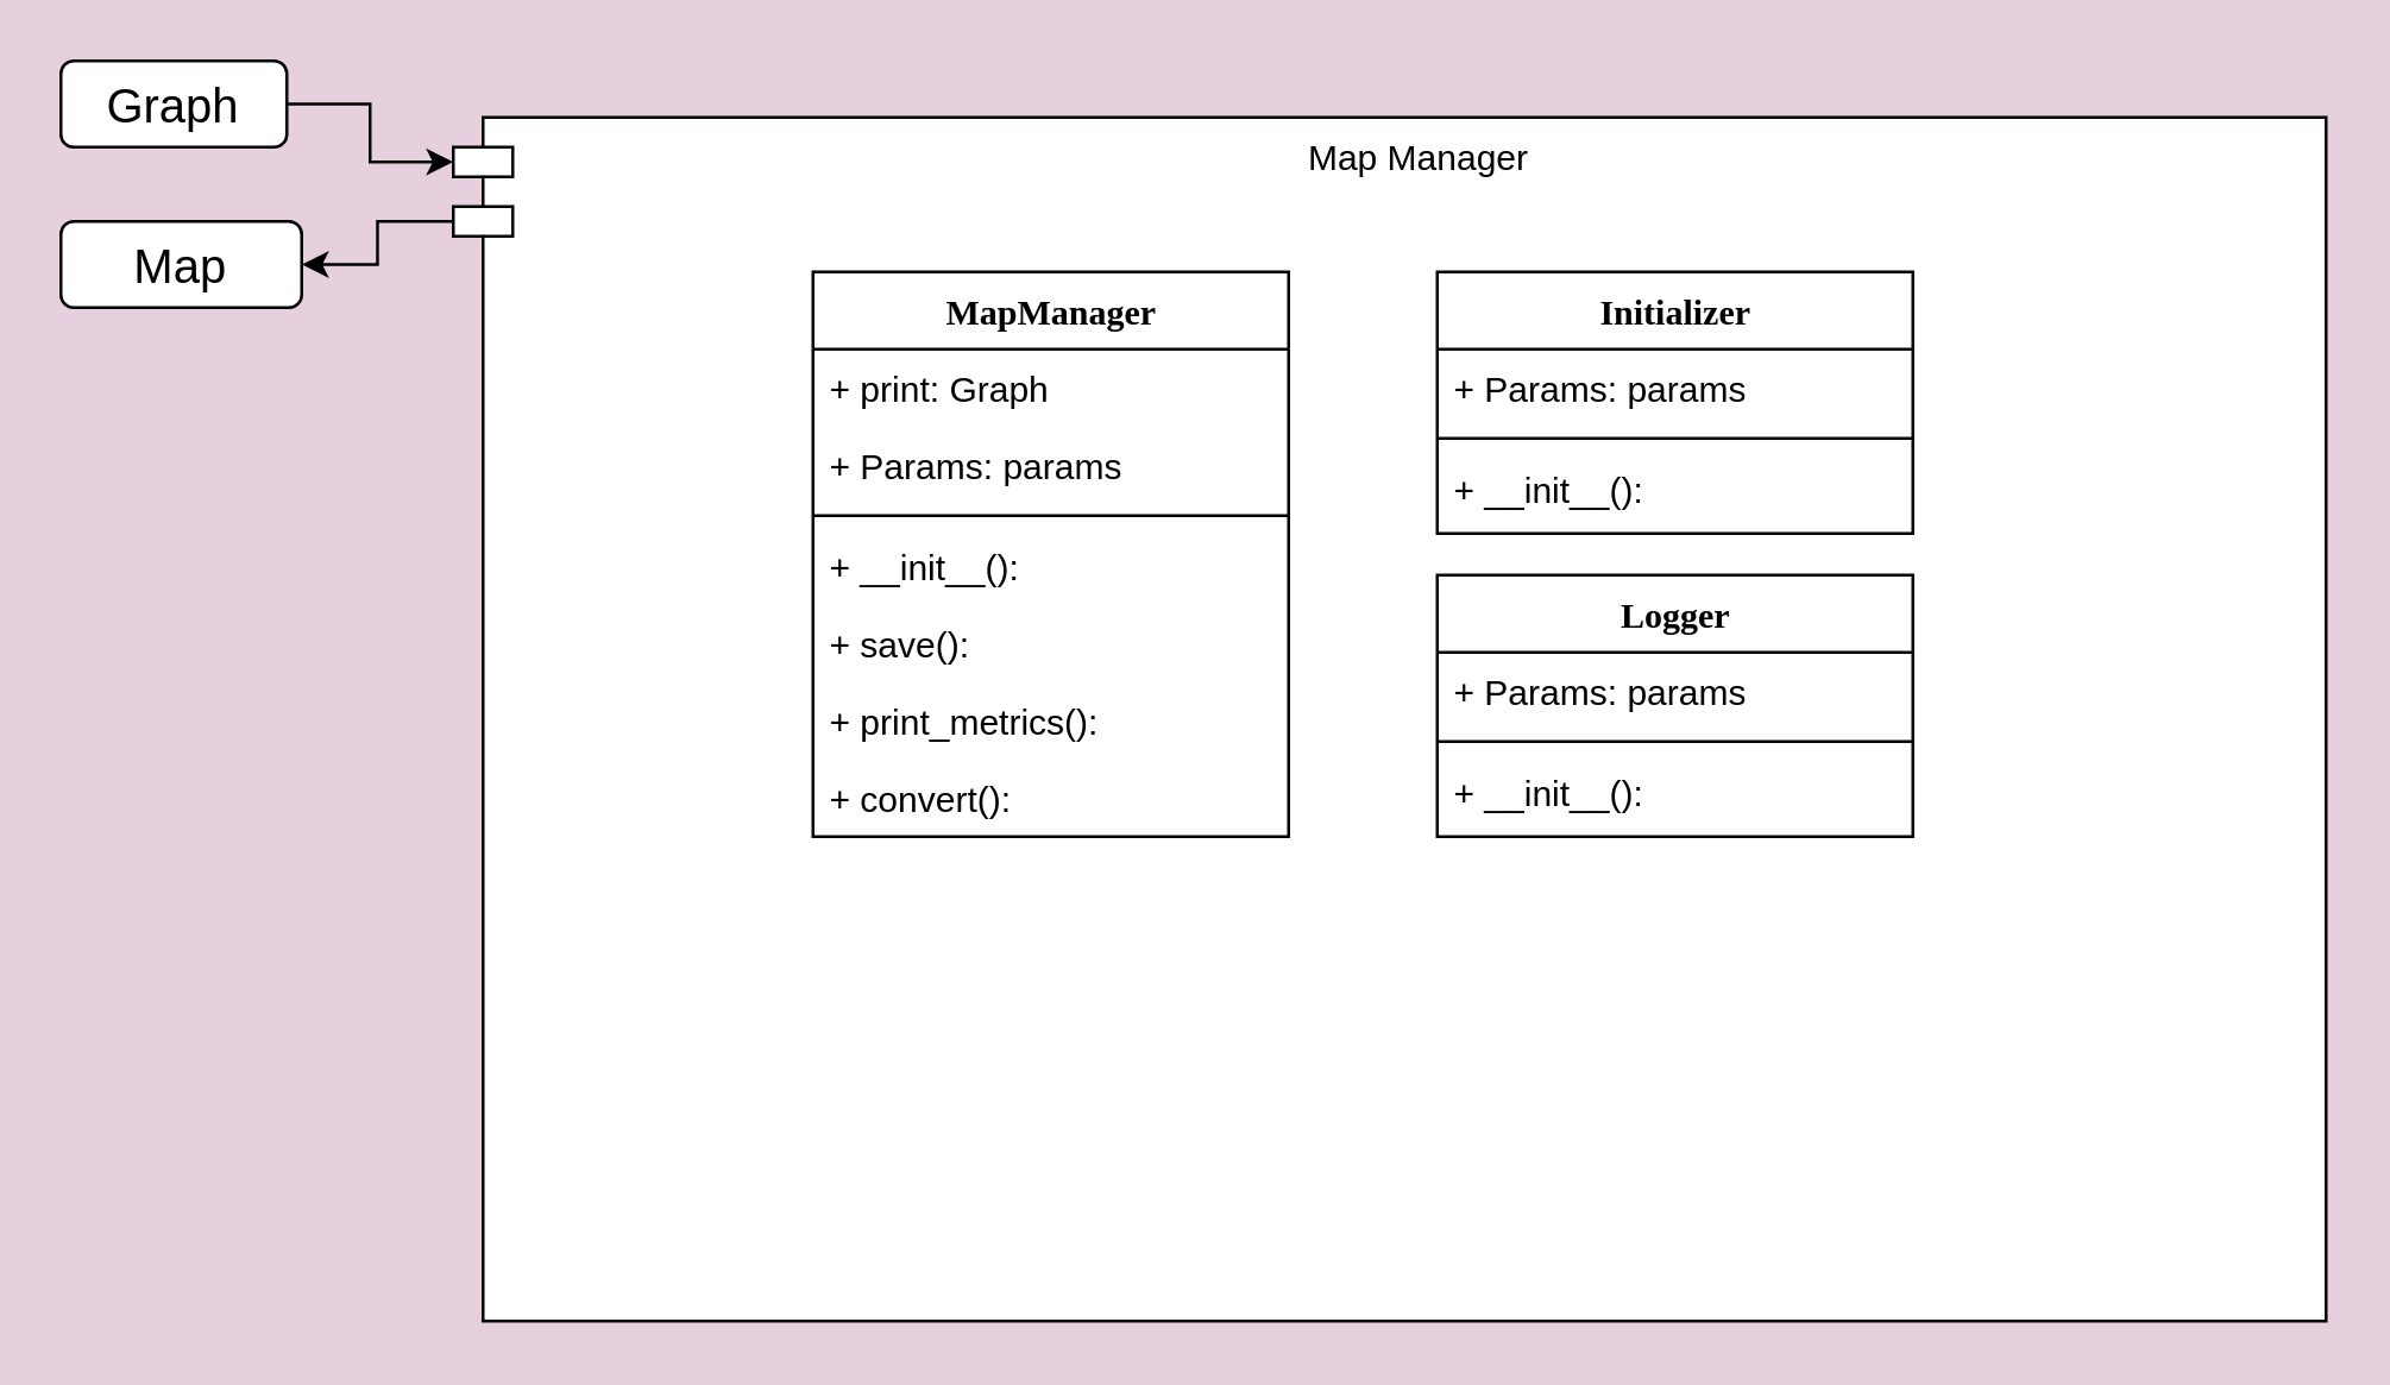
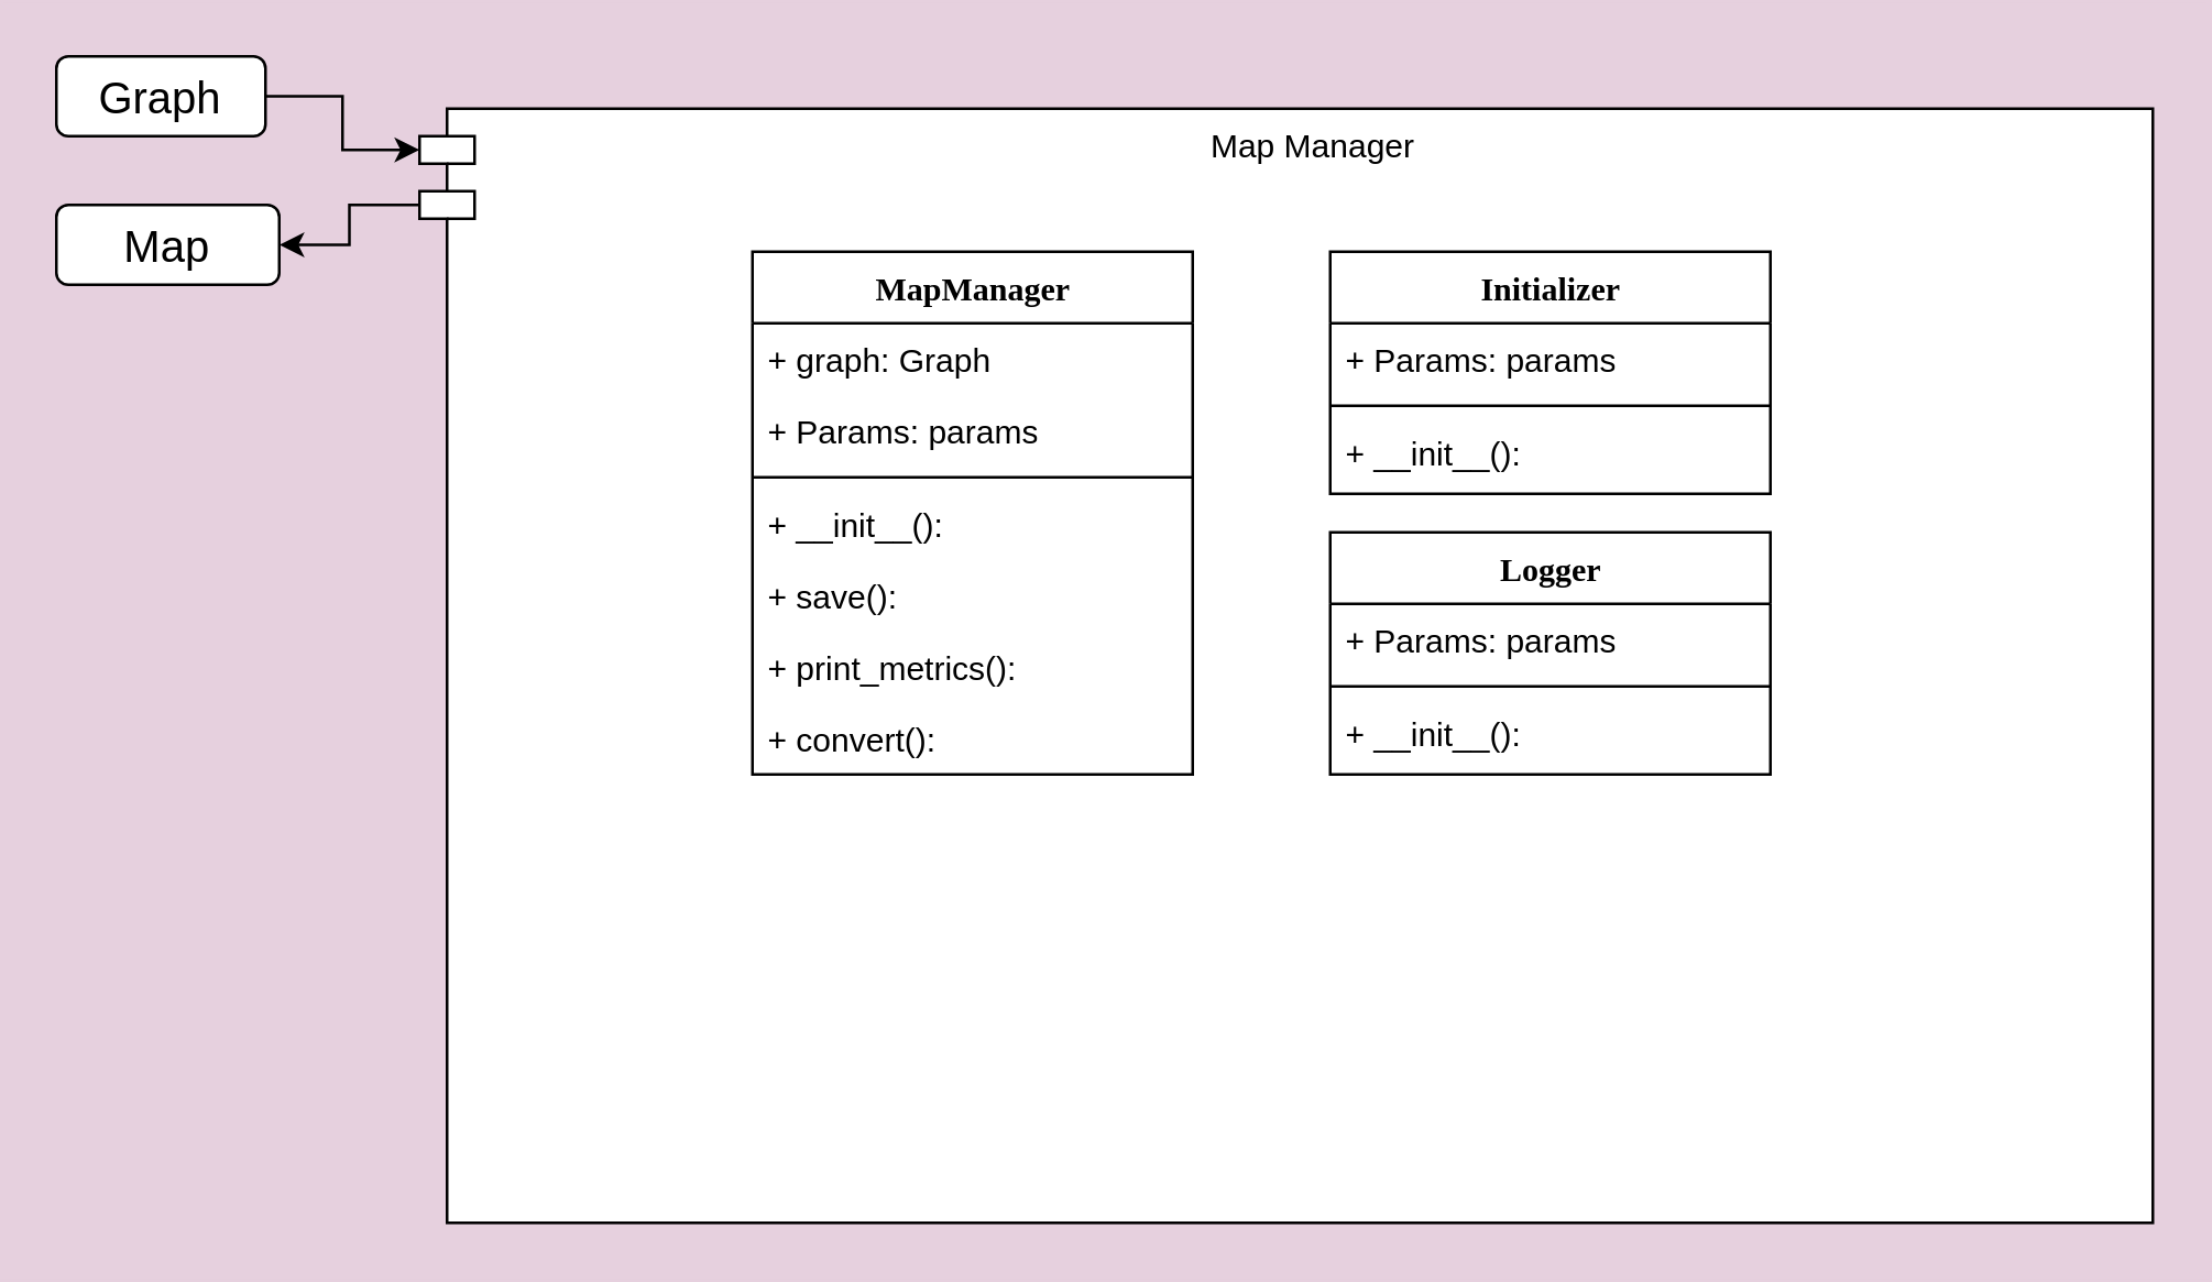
  <mxCell id="0" />
  <mxCell id="1" parent="0" />
  <mxCell id="2" style="edgeStyle=orthogonalEdgeStyle;rounded=0;orthogonalLoop=1;jettySize=auto;html=1;exitX=0;exitY=0;exitDx=0;exitDy=35;exitPerimeter=0;entryX=1;entryY=0.5;entryDx=0;entryDy=0;" edge="1" parent="1" source="3" target="14"><mxGeometry relative="1" as="geometry" /></mxCell>
  <mxCell id="3" value="Map Manager" style="shape=module;align=left;spacingLeft=20;align=center;verticalAlign=top;whiteSpace=wrap;html=1;" vertex="1" parent="1"><mxGeometry x="152" y="39" width="630" height="405" as="geometry" /></mxCell>
  <mxCell id="4" value="MapManager" style="swimlane;html=1;fontStyle=1;align=center;verticalAlign=top;childLayout=stackLayout;horizontal=1;startSize=26;horizontalStack=0;resizeParent=1;resizeLast=0;collapsible=1;marginBottom=0;swimlaneFillColor=#ffffff;rounded=0;shadow=0;comic=0;labelBackgroundColor=none;strokeWidth=1;fillColor=none;fontFamily=Verdana;fontSize=12" parent="1" vertex="1"><mxGeometry x="273" y="91" width="160" height="190" as="geometry" /></mxCell>
- <mxCell id="5" value="+ print: Graph" style="text;html=1;strokeColor=none;fillColor=none;align=left;verticalAlign=top;spacingLeft=4;spacingRight=4;whiteSpace=wrap;overflow=hidden;rotatable=0;points=[[0,0.5],[1,0.5]];portConstraint=eastwest;" parent="4" vertex="1"><mxGeometry y="26" width="160" height="26" as="geometry" /></mxCell>
+ <mxCell id="5" value="+ graph: Graph" style="text;html=1;strokeColor=none;fillColor=none;align=left;verticalAlign=top;spacingLeft=4;spacingRight=4;whiteSpace=wrap;overflow=hidden;rotatable=0;points=[[0,0.5],[1,0.5]];portConstraint=eastwest;" parent="4" vertex="1"><mxGeometry y="26" width="160" height="26" as="geometry" /></mxCell>
  <mxCell id="6" value="+ Params: params" style="text;html=1;strokeColor=none;fillColor=none;align=left;verticalAlign=top;spacingLeft=4;spacingRight=4;whiteSpace=wrap;overflow=hidden;rotatable=0;points=[[0,0.5],[1,0.5]];portConstraint=eastwest;" parent="4" vertex="1"><mxGeometry y="52" width="160" height="26" as="geometry" /></mxCell>
  <mxCell id="7" value="" style="line;html=1;strokeWidth=1;fillColor=none;align=left;verticalAlign=middle;spacingTop=-1;spacingLeft=3;spacingRight=3;rotatable=0;labelPosition=right;points=[];portConstraint=eastwest;" parent="4" vertex="1"><mxGeometry y="78" width="160" height="8" as="geometry" /></mxCell>
  <mxCell id="8" value="+ __init__():&amp;nbsp;" style="text;html=1;strokeColor=none;fillColor=none;align=left;verticalAlign=top;spacingLeft=4;spacingRight=4;whiteSpace=wrap;overflow=hidden;rotatable=0;points=[[0,0.5],[1,0.5]];portConstraint=eastwest;" parent="4" vertex="1"><mxGeometry y="86" width="160" height="26" as="geometry" /></mxCell>
  <mxCell id="9" value="+ save():&amp;nbsp;" style="text;html=1;strokeColor=none;fillColor=none;align=left;verticalAlign=top;spacingLeft=4;spacingRight=4;whiteSpace=wrap;overflow=hidden;rotatable=0;points=[[0,0.5],[1,0.5]];portConstraint=eastwest;" vertex="1" parent="4"><mxGeometry y="112" width="160" height="26" as="geometry" /></mxCell>
  <mxCell id="10" value="+ print_metrics():&amp;nbsp;" style="text;html=1;strokeColor=none;fillColor=none;align=left;verticalAlign=top;spacingLeft=4;spacingRight=4;whiteSpace=wrap;overflow=hidden;rotatable=0;points=[[0,0.5],[1,0.5]];portConstraint=eastwest;" parent="4" vertex="1"><mxGeometry y="138" width="160" height="26" as="geometry" /></mxCell>
  <mxCell id="11" value="+ convert():&amp;nbsp;" style="text;html=1;strokeColor=none;fillColor=none;align=left;verticalAlign=top;spacingLeft=4;spacingRight=4;whiteSpace=wrap;overflow=hidden;rotatable=0;points=[[0,0.5],[1,0.5]];portConstraint=eastwest;" vertex="1" parent="4"><mxGeometry y="164" width="160" height="26" as="geometry" /></mxCell>
  <mxCell id="12" style="edgeStyle=orthogonalEdgeStyle;rounded=0;orthogonalLoop=1;jettySize=auto;html=1;entryX=0;entryY=0;entryDx=0;entryDy=15;entryPerimeter=0;" edge="1" parent="1" source="13" target="3"><mxGeometry relative="1" as="geometry" /></mxCell>
  <mxCell id="13" value="&lt;font style=&quot;font-size: 16px;&quot;&gt;Graph&lt;/font&gt;" style="whiteSpace=wrap;html=1;rounded=1;" vertex="1" parent="1"><mxGeometry x="20" y="20" width="76" height="29" as="geometry" /></mxCell>
  <mxCell id="14" value="&lt;font style=&quot;font-size: 16px;&quot;&gt;Map&lt;/font&gt;" style="whiteSpace=wrap;html=1;rounded=1;" vertex="1" parent="1"><mxGeometry x="20" y="74" width="81" height="29" as="geometry" /></mxCell>
  <mxCell id="15" value="Initializer" style="swimlane;html=1;fontStyle=1;align=center;verticalAlign=top;childLayout=stackLayout;horizontal=1;startSize=26;horizontalStack=0;resizeParent=1;resizeLast=0;collapsible=1;marginBottom=0;swimlaneFillColor=#ffffff;rounded=0;shadow=0;comic=0;labelBackgroundColor=none;strokeWidth=1;fillColor=none;fontFamily=Verdana;fontSize=12" vertex="1" parent="1"><mxGeometry x="483" y="91" width="160" height="88" as="geometry" /></mxCell>
  <mxCell id="16" value="+ Params: params" style="text;html=1;strokeColor=none;fillColor=none;align=left;verticalAlign=top;spacingLeft=4;spacingRight=4;whiteSpace=wrap;overflow=hidden;rotatable=0;points=[[0,0.5],[1,0.5]];portConstraint=eastwest;" vertex="1" parent="15"><mxGeometry y="26" width="160" height="26" as="geometry" /></mxCell>
  <mxCell id="17" value="" style="line;html=1;strokeWidth=1;fillColor=none;align=left;verticalAlign=middle;spacingTop=-1;spacingLeft=3;spacingRight=3;rotatable=0;labelPosition=right;points=[];portConstraint=eastwest;" vertex="1" parent="15"><mxGeometry y="52" width="160" height="8" as="geometry" /></mxCell>
  <mxCell id="18" value="+ __init__():&amp;nbsp;" style="text;html=1;strokeColor=none;fillColor=none;align=left;verticalAlign=top;spacingLeft=4;spacingRight=4;whiteSpace=wrap;overflow=hidden;rotatable=0;points=[[0,0.5],[1,0.5]];portConstraint=eastwest;" vertex="1" parent="15"><mxGeometry y="60" width="160" height="26" as="geometry" /></mxCell>
  <mxCell id="19" value="Logger" style="swimlane;html=1;fontStyle=1;align=center;verticalAlign=top;childLayout=stackLayout;horizontal=1;startSize=26;horizontalStack=0;resizeParent=1;resizeLast=0;collapsible=1;marginBottom=0;swimlaneFillColor=#ffffff;rounded=0;shadow=0;comic=0;labelBackgroundColor=none;strokeWidth=1;fillColor=none;fontFamily=Verdana;fontSize=12" vertex="1" parent="1"><mxGeometry x="483" y="193" width="160" height="88" as="geometry" /></mxCell>
  <mxCell id="20" value="+ Params: params" style="text;html=1;strokeColor=none;fillColor=none;align=left;verticalAlign=top;spacingLeft=4;spacingRight=4;whiteSpace=wrap;overflow=hidden;rotatable=0;points=[[0,0.5],[1,0.5]];portConstraint=eastwest;" vertex="1" parent="19"><mxGeometry y="26" width="160" height="26" as="geometry" /></mxCell>
  <mxCell id="21" value="" style="line;html=1;strokeWidth=1;fillColor=none;align=left;verticalAlign=middle;spacingTop=-1;spacingLeft=3;spacingRight=3;rotatable=0;labelPosition=right;points=[];portConstraint=eastwest;" vertex="1" parent="19"><mxGeometry y="52" width="160" height="8" as="geometry" /></mxCell>
  <mxCell id="22" value="+ __init__():&amp;nbsp;" style="text;html=1;strokeColor=none;fillColor=none;align=left;verticalAlign=top;spacingLeft=4;spacingRight=4;whiteSpace=wrap;overflow=hidden;rotatable=0;points=[[0,0.5],[1,0.5]];portConstraint=eastwest;" vertex="1" parent="19"><mxGeometry y="60" width="160" height="26" as="geometry" /></mxCell>
